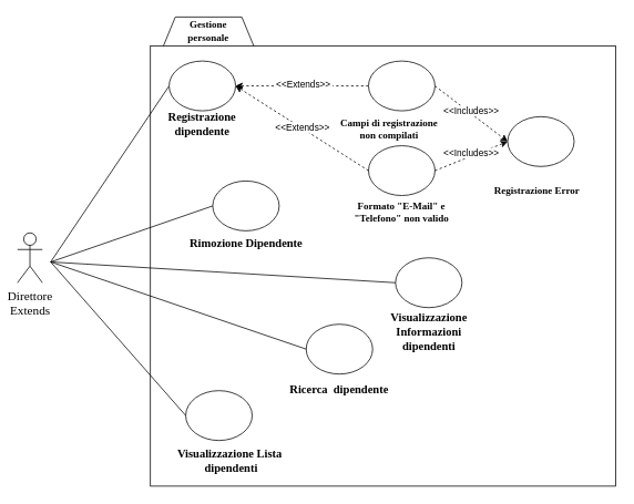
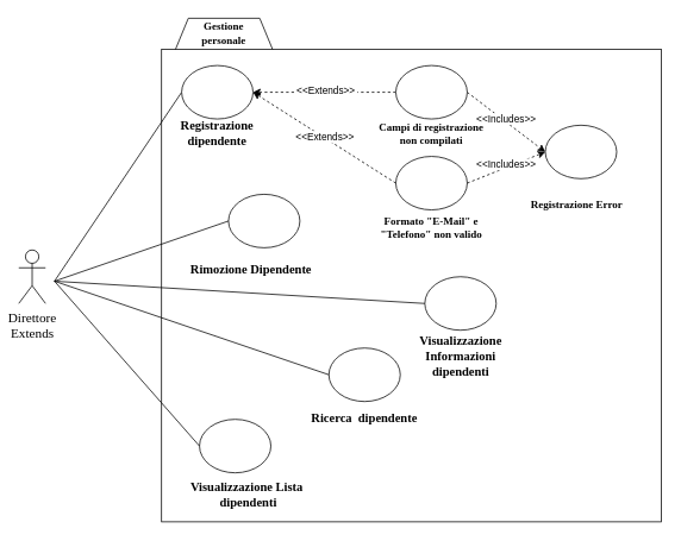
  <mxCell id="0" />
  <mxCell id="1" parent="0" />
  <mxCell id="2" value="" style="shape=hexagon;perimeter=hexagonPerimeter2;whiteSpace=wrap;html=1;fixedSize=1;" parent="1" vertex="1"><mxGeometry x="190" y="20" width="120" height="97" as="geometry" /></mxCell>
  <mxCell id="3" value="" style="rounded=0;whiteSpace=wrap;html=1;" parent="1" vertex="1"><mxGeometry x="180" y="55" width="560" height="530" as="geometry" /></mxCell>
  <mxCell id="4" value="&lt;div&gt;&lt;font face=&quot;Times New Roman&quot;&gt;&lt;span style=&quot;font-size: 14px&quot;&gt;&lt;b&gt;Ricerca &amp;nbsp;dipendente&lt;/b&gt;&lt;/span&gt;&lt;/font&gt;&lt;/div&gt;" style="text;html=1;strokeColor=none;fillColor=none;align=center;verticalAlign=middle;whiteSpace=wrap;rounded=0;" parent="1" vertex="1"><mxGeometry x="335" y="460" width="145" height="20" as="geometry" /></mxCell>
  <mxCell id="5" value="&lt;div align=&quot;center&quot;&gt;&lt;font face=&quot;Times New Roman&quot;&gt;&lt;b&gt;Gestione&lt;/b&gt;&lt;/font&gt;&lt;/div&gt;&lt;div align=&quot;center&quot;&gt;&lt;font face=&quot;Times New Roman&quot;&gt;&lt;b&gt;personale&lt;/b&gt;&lt;/font&gt;&lt;/div&gt;" style="text;html=1;strokeColor=none;fillColor=none;align=center;verticalAlign=middle;whiteSpace=wrap;rounded=0;" parent="1" vertex="1"><mxGeometry x="230" y="27" width="40" height="20" as="geometry" /></mxCell>
  <mxCell id="6" value="&lt;div&gt;&lt;br&gt;&lt;/div&gt;&lt;div&gt;&lt;br&gt;&lt;/div&gt;&lt;div&gt;&lt;br&gt;&lt;/div&gt;&lt;div&gt;&lt;br&gt;&lt;/div&gt;&lt;div&gt;&lt;br&gt;&lt;/div&gt;&lt;div&gt;&lt;br&gt;&lt;/div&gt;" style="ellipse;whiteSpace=wrap;html=1;" parent="1" vertex="1"><mxGeometry x="475" y="310" width="80" height="60" as="geometry" /></mxCell>
  <mxCell id="7" value="&lt;div&gt;&lt;br&gt;&lt;/div&gt;&lt;div&gt;&lt;br&gt;&lt;/div&gt;&lt;div&gt;&lt;br&gt;&lt;/div&gt;&lt;div&gt;&lt;br&gt;&lt;/div&gt;&lt;div&gt;&lt;br&gt;&lt;/div&gt;&lt;div&gt;&lt;br&gt;&lt;/div&gt;" style="ellipse;whiteSpace=wrap;html=1;" parent="1" vertex="1"><mxGeometry x="222.5" y="470" width="80" height="60" as="geometry" /></mxCell>
  <mxCell id="8" value="&lt;div&gt;&lt;br&gt;&lt;/div&gt;&lt;div&gt;&lt;br&gt;&lt;/div&gt;&lt;div&gt;&lt;br&gt;&lt;/div&gt;&lt;div&gt;&lt;br&gt;&lt;/div&gt;&lt;div&gt;&lt;br&gt;&lt;/div&gt;&lt;div&gt;&lt;br&gt;&lt;/div&gt;" style="ellipse;whiteSpace=wrap;html=1;" parent="1" vertex="1"><mxGeometry x="367.5" y="390" width="80" height="60" as="geometry" /></mxCell>
  <mxCell id="9" value="" style="endArrow=none;html=1;entryX=0;entryY=0.5;entryDx=0;entryDy=0;exitX=1;exitY=0.333;exitDx=0;exitDy=0;exitPerimeter=0;" parent="1" target="21" edge="1"><mxGeometry width="50" height="50" relative="1" as="geometry"><mxPoint x="60" y="315" as="sourcePoint" /><mxPoint x="270" y="100" as="targetPoint" /></mxGeometry></mxCell>
  <mxCell id="10" value="" style="endArrow=none;html=1;entryX=0;entryY=0.5;entryDx=0;entryDy=0;exitX=1;exitY=0.333;exitDx=0;exitDy=0;exitPerimeter=0;" parent="1" target="6" edge="1"><mxGeometry width="50" height="50" relative="1" as="geometry"><mxPoint x="60" y="315" as="sourcePoint" /><mxPoint x="310" y="300" as="targetPoint" /></mxGeometry></mxCell>
- <mxCell id="11" value="&lt;font face=&quot;Times New Roman&quot;&gt;&lt;span style=&quot;font-size: 14px&quot;&gt;&lt;b&gt;Rimozione Dipendente&lt;/b&gt;&lt;/span&gt;&lt;/font&gt;" style="text;html=1;strokeColor=none;fillColor=none;align=center;verticalAlign=middle;whiteSpace=wrap;rounded=0;" parent="1" vertex="1"><mxGeometry x="222.5" y="282.5" width="145" height="20" as="geometry" /></mxCell>
+ <mxCell id="11" value="&lt;font face=&quot;Times New Roman&quot;&gt;&lt;span style=&quot;font-size: 14px&quot;&gt;&lt;b&gt;Rimozione Dipendente&lt;/b&gt;&lt;/span&gt;&lt;/font&gt;" style="text;html=1;strokeColor=none;fillColor=none;align=center;verticalAlign=middle;whiteSpace=wrap;rounded=0;" parent="1" vertex="1"><mxGeometry x="207.5" y="292.5" width="145" height="20" as="geometry" /></mxCell>
  <mxCell id="12" value="&lt;font face=&quot;Times New Roman&quot;&gt;&lt;span style=&quot;font-size: 14px&quot;&gt;&lt;b&gt;Registrazione&lt;br&gt;dipendente&lt;br&gt;&lt;/b&gt;&lt;/span&gt;&lt;/font&gt;" style="text;html=1;strokeColor=none;fillColor=none;align=center;verticalAlign=middle;whiteSpace=wrap;rounded=0;" parent="1" vertex="1"><mxGeometry x="170" y="140" width="145" height="20" as="geometry" /></mxCell>
  <mxCell id="13" value="&lt;font face=&quot;Times New Roman&quot;&gt;&lt;span style=&quot;font-size: 14px&quot;&gt;&lt;b&gt;Visualizzazione Informazioni dipendenti&lt;/b&gt;&lt;/span&gt;&lt;/font&gt;" style="text;html=1;strokeColor=none;fillColor=none;align=center;verticalAlign=middle;whiteSpace=wrap;rounded=0;" parent="1" vertex="1"><mxGeometry x="442.5" y="390" width="145" height="20" as="geometry" /></mxCell>
  <mxCell id="14" value="&lt;font face=&quot;Times New Roman&quot;&gt;&lt;span style=&quot;font-size: 14px&quot;&gt;&lt;b&gt;Visualizzazione Lista&amp;nbsp;&lt;br&gt;dipendenti&lt;br&gt;&lt;/b&gt;&lt;/span&gt;&lt;/font&gt;" style="text;html=1;strokeColor=none;fillColor=none;align=center;verticalAlign=middle;whiteSpace=wrap;rounded=0;" parent="1" vertex="1"><mxGeometry x="205" y="545" width="145" height="20" as="geometry" /></mxCell>
  <mxCell id="15" value="&lt;div&gt;&lt;br&gt;&lt;/div&gt;&lt;div&gt;&lt;br&gt;&lt;/div&gt;&lt;div&gt;&lt;br&gt;&lt;/div&gt;&lt;div&gt;&lt;br&gt;&lt;/div&gt;&lt;div&gt;&lt;br&gt;&lt;/div&gt;&lt;div&gt;&lt;br&gt;&lt;/div&gt;" style="ellipse;whiteSpace=wrap;html=1;" parent="1" vertex="1"><mxGeometry x="255" y="217.5" width="80" height="60" as="geometry" /></mxCell>
  <mxCell id="16" value="" style="endArrow=none;html=1;exitX=0;exitY=0.5;exitDx=0;exitDy=0;entryX=1;entryY=0.333;entryDx=0;entryDy=0;entryPerimeter=0;" parent="1" source="15" edge="1"><mxGeometry width="50" height="50" relative="1" as="geometry"><mxPoint x="350" y="270" as="sourcePoint" /><mxPoint x="60" y="315" as="targetPoint" /></mxGeometry></mxCell>
  <mxCell id="17" value="" style="endArrow=none;html=1;exitX=1;exitY=0.333;exitDx=0;exitDy=0;entryX=0;entryY=0.5;entryDx=0;entryDy=0;exitPerimeter=0;" parent="1" target="8" edge="1"><mxGeometry width="50" height="50" relative="1" as="geometry"><mxPoint x="60" y="315" as="sourcePoint" /><mxPoint x="430" y="360" as="targetPoint" /></mxGeometry></mxCell>
  <mxCell id="18" value="" style="endArrow=none;html=1;entryX=0;entryY=0.5;entryDx=0;entryDy=0;exitX=1;exitY=0.333;exitDx=0;exitDy=0;exitPerimeter=0;" parent="1" target="7" edge="1"><mxGeometry width="50" height="50" relative="1" as="geometry"><mxPoint x="60" y="315" as="sourcePoint" /><mxPoint x="430" y="360" as="targetPoint" /></mxGeometry></mxCell>
  <mxCell id="19" value="" style="endArrow=classic;html=1;dashed=1;entryX=1;entryY=0.5;entryDx=0;entryDy=0;exitX=0;exitY=0.5;exitDx=0;exitDy=0;" parent="1" source="22" target="21" edge="1"><mxGeometry width="50" height="50" relative="1" as="geometry"><mxPoint x="490" y="99.5" as="sourcePoint" /><mxPoint x="360" y="99.5" as="targetPoint" /></mxGeometry></mxCell>
  <mxCell id="20" value="&amp;nbsp;&amp;lt;&amp;lt;Extends&amp;gt;&amp;gt;&amp;nbsp;" style="edgeLabel;html=1;align=center;verticalAlign=middle;resizable=0;points=[];" parent="19" vertex="1" connectable="0"><mxGeometry x="-0.013" y="1" relative="1" as="geometry"><mxPoint y="-3" as="offset" /></mxGeometry></mxCell>
  <mxCell id="21" value="&lt;div&gt;&lt;br&gt;&lt;/div&gt;&lt;div&gt;&lt;br&gt;&lt;/div&gt;&lt;div&gt;&lt;br&gt;&lt;/div&gt;&lt;div&gt;&lt;br&gt;&lt;/div&gt;&lt;div&gt;&lt;br&gt;&lt;/div&gt;&lt;div&gt;&lt;br&gt;&lt;/div&gt;" style="ellipse;whiteSpace=wrap;html=1;" parent="1" vertex="1"><mxGeometry x="202.5" y="73" width="80" height="60" as="geometry" /></mxCell>
  <mxCell id="22" value="&lt;div&gt;&lt;br&gt;&lt;/div&gt;&lt;div&gt;&lt;br&gt;&lt;/div&gt;&lt;div&gt;&lt;br&gt;&lt;/div&gt;&lt;div&gt;&lt;br&gt;&lt;/div&gt;&lt;div&gt;&lt;br&gt;&lt;/div&gt;&lt;div&gt;&lt;br&gt;&lt;/div&gt;" style="ellipse;whiteSpace=wrap;html=1;" parent="1" vertex="1"><mxGeometry x="442.5" y="73" width="80" height="60" as="geometry" /></mxCell>
- <mxCell id="23" value="&lt;div&gt;&lt;b&gt;&lt;font face=&quot;Times New Roman&quot;&gt;Campi di registrazione&lt;/font&gt;&lt;/b&gt;&lt;/div&gt;&lt;div&gt;&lt;b&gt;&lt;font face=&quot;Times New Roman&quot;&gt;non compilat&lt;/font&gt;&lt;font face=&quot;Times New Roman&quot;&gt;i&lt;/font&gt;&lt;br&gt;&lt;/b&gt;&lt;/div&gt;" style="text;html=1;strokeColor=none;fillColor=none;align=center;verticalAlign=middle;whiteSpace=wrap;rounded=0;" parent="1" vertex="1"><mxGeometry x="395" y="145" width="145" height="20" as="geometry" /></mxCell>
+ <mxCell id="23" value="&lt;div&gt;&lt;b&gt;&lt;font face=&quot;Times New Roman&quot;&gt;Campi di registrazione&lt;/font&gt;&lt;/b&gt;&lt;/div&gt;&lt;div&gt;&lt;b&gt;&lt;font face=&quot;Times New Roman&quot;&gt;non compilat&lt;/font&gt;&lt;font face=&quot;Times New Roman&quot;&gt;i&lt;/font&gt;&lt;br&gt;&lt;/b&gt;&lt;/div&gt;" style="text;html=1;strokeColor=none;fillColor=none;align=center;verticalAlign=middle;whiteSpace=wrap;rounded=0;" parent="1" vertex="1"><mxGeometry x="410" y="140" width="145" height="20" as="geometry" /></mxCell>
  <mxCell id="24" value="&lt;font face=&quot;Times New Roman&quot; style=&quot;font-size: 15px&quot;&gt;Direttore &lt;br&gt;Extends&lt;/font&gt;" style="shape=umlActor;verticalLabelPosition=bottom;verticalAlign=top;html=1;outlineConnect=0;" parent="1" vertex="1"><mxGeometry x="20" y="280" width="30" height="60" as="geometry" /></mxCell>
  <mxCell id="25" value="" style="endArrow=classic;html=1;dashed=1;entryX=1;entryY=0.5;entryDx=0;entryDy=0;exitX=0;exitY=0.5;exitDx=0;exitDy=0;" edge="1" parent="1" source="27" target="21"><mxGeometry width="50" height="50" relative="1" as="geometry"><mxPoint x="497.5" y="211.5" as="sourcePoint" /><mxPoint x="290" y="215" as="targetPoint" /></mxGeometry></mxCell>
  <mxCell id="26" value="&amp;nbsp;&amp;lt;&amp;lt;Extends&amp;gt;&amp;gt;&amp;nbsp;" style="edgeLabel;html=1;align=center;verticalAlign=middle;resizable=0;points=[];" vertex="1" connectable="0" parent="25"><mxGeometry x="-0.013" y="1" relative="1" as="geometry"><mxPoint y="-3" as="offset" /></mxGeometry></mxCell>
  <mxCell id="27" value="&lt;div&gt;&lt;br&gt;&lt;/div&gt;&lt;div&gt;&lt;br&gt;&lt;/div&gt;&lt;div&gt;&lt;br&gt;&lt;/div&gt;&lt;div&gt;&lt;br&gt;&lt;/div&gt;&lt;div&gt;&lt;br&gt;&lt;/div&gt;&lt;div&gt;&lt;br&gt;&lt;/div&gt;" style="ellipse;whiteSpace=wrap;html=1;" vertex="1" parent="1"><mxGeometry x="442.5" y="175" width="80" height="60" as="geometry" /></mxCell>
  <mxCell id="28" value="&lt;font face=&quot;Times New Roman&quot;&gt;&lt;b&gt;Formato &quot;E-Mail&quot; e &quot;Telefono&quot; non valido&lt;/b&gt;&lt;/font&gt;" style="text;html=1;strokeColor=none;fillColor=none;align=center;verticalAlign=middle;whiteSpace=wrap;rounded=0;" vertex="1" parent="1"><mxGeometry x="410" y="245" width="145" height="20" as="geometry" /></mxCell>
  <mxCell id="29" value="&lt;div&gt;&lt;br&gt;&lt;/div&gt;&lt;div&gt;&lt;br&gt;&lt;/div&gt;&lt;div&gt;&lt;br&gt;&lt;/div&gt;&lt;div&gt;&lt;br&gt;&lt;/div&gt;&lt;div&gt;&lt;br&gt;&lt;/div&gt;&lt;div&gt;&lt;br&gt;&lt;/div&gt;" style="ellipse;whiteSpace=wrap;html=1;" vertex="1" parent="1"><mxGeometry x="610" y="140" width="80" height="60" as="geometry" /></mxCell>
  <mxCell id="30" value="&lt;font face=&quot;Times New Roman&quot;&gt;&lt;b&gt;Registrazione Error&lt;/b&gt;&lt;/font&gt;" style="text;html=1;strokeColor=none;fillColor=none;align=center;verticalAlign=middle;whiteSpace=wrap;rounded=0;" vertex="1" parent="1"><mxGeometry x="572.5" y="220" width="145" height="20" as="geometry" /></mxCell>
  <mxCell id="31" value="" style="endArrow=classic;html=1;dashed=1;entryX=0;entryY=0.5;entryDx=0;entryDy=0;exitX=1;exitY=0.5;exitDx=0;exitDy=0;" edge="1" parent="1" source="22" target="29"><mxGeometry width="50" height="50" relative="1" as="geometry"><mxPoint x="700" y="330" as="sourcePoint" /><mxPoint x="540" y="330" as="targetPoint" /></mxGeometry></mxCell>
  <mxCell id="32" value="&amp;nbsp;&amp;lt;&amp;lt;Includes&amp;gt;&amp;gt;&amp;nbsp;" style="edgeLabel;html=1;align=center;verticalAlign=middle;resizable=0;points=[];" vertex="1" connectable="0" parent="31"><mxGeometry x="-0.013" y="1" relative="1" as="geometry"><mxPoint y="-3" as="offset" /></mxGeometry></mxCell>
  <mxCell id="33" value="" style="endArrow=classic;html=1;dashed=1;entryX=0;entryY=0.5;entryDx=0;entryDy=0;exitX=1;exitY=0.5;exitDx=0;exitDy=0;" edge="1" parent="1" source="27"><mxGeometry width="50" height="50" relative="1" as="geometry"><mxPoint x="522.5" y="103" as="sourcePoint" /><mxPoint x="610" y="170" as="targetPoint" /></mxGeometry></mxCell>
  <mxCell id="34" value="&amp;nbsp;&amp;lt;&amp;lt;Includes&amp;gt;&amp;gt;&amp;nbsp;" style="edgeLabel;html=1;align=center;verticalAlign=middle;resizable=0;points=[];" vertex="1" connectable="0" parent="33"><mxGeometry x="-0.013" y="1" relative="1" as="geometry"><mxPoint y="-3" as="offset" /></mxGeometry></mxCell>
